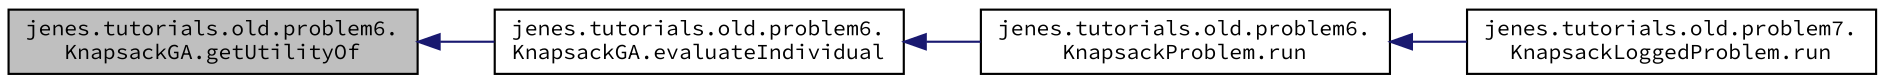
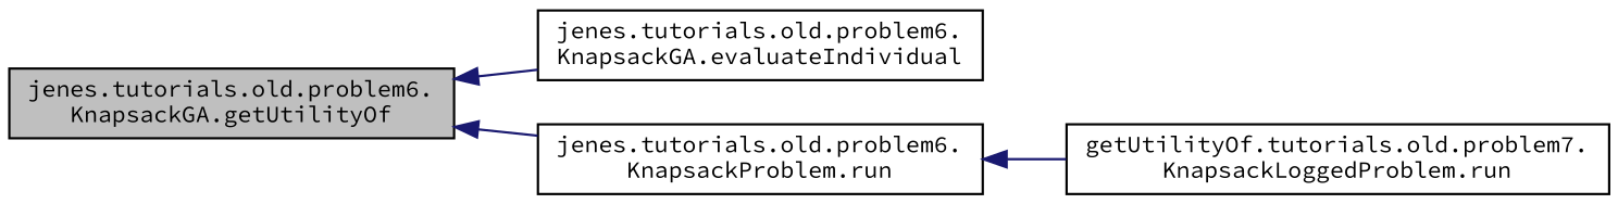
  digraph {
    fontname="Source Code Pro"
    rankdir=LR
    node [color=black fillcolor=white fontname="Source Code Pro" fontsize=10 shape=record style=filled]
    edge [color=midnightblue dir=back fontname="Source Code Pro" fontsize=10 labelfontname=Helvetica labelfontsize=10 style=solid]
    n1 [fillcolor=grey75 fontcolor=black height=0.2 label="jenes.tutorials.old.problem6.\lKnapsackGA.getUtilityOf" width=0.4]
    n2 [height=0.2 label="jenes.tutorials.old.problem6.\lKnapsackGA.evaluateIndividual" width=0.4]
    n3 [height=0.2 label="jenes.tutorials.old.problem6.\lKnapsackProblem.run" width=0.4]
-   n4 [height=0.2 label="jenes.tutorials.old.problem7.\lKnapsackLoggedProblem.run" width=0.4]
+   n4 [height=0.2 label="getUtilityOf.tutorials.old.problem7.\lKnapsackLoggedProblem.run" width=0.4]
    n1 -> n2
-   n2 -> n3
+   n1 -> n3
    n3 -> n4
  }
